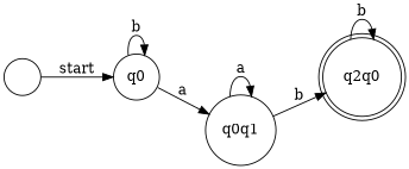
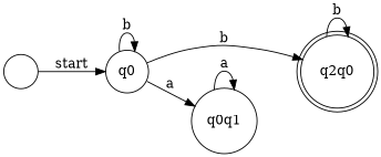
  digraph {
    rankdir=LR
    node [shape=circle]
    q2q0 [shape=doublecircle]
    q0q1
    ""
    q0
    q2q0 -> q2q0 [label=b]
-   q0q1 -> q2q0 [label=b]
+   q0 -> q2q0 [label=b]
    q0q1 -> q0q1 [label=a]
    "" -> q0 [label=start]
    q0 -> q0q1 [label=a]
    q0 -> q0 [label=b]
  }
